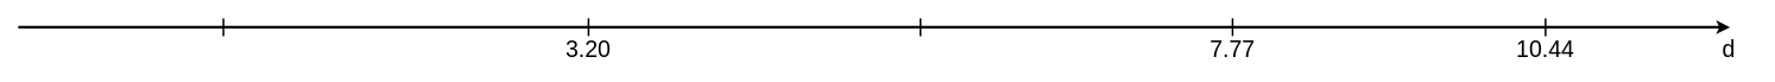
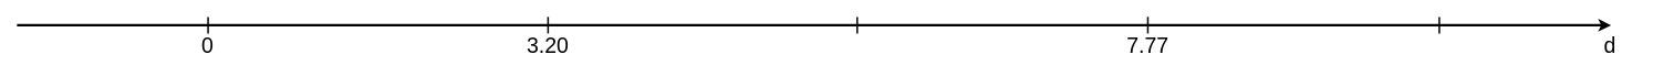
  <mxCell id="0" />
  <mxCell id="1" parent="0" />
  <mxCell id="2" value="" style="endArrow=classic;html=1;rounded=0;strokeWidth=3;fillColor=#dae8fc;strokeColor=#000000;" edge="1" parent="1"><mxGeometry width="50" height="50" relative="1" as="geometry"><mxPoint x="20" y="30" as="sourcePoint" /><mxPoint x="1941" y="30" as="targetPoint" /></mxGeometry></mxCell>
+ <mxCell id="3" value="&lt;font style=&quot;font-size: 26px&quot;&gt;0&lt;/font&gt;" style="text;html=1;strokeColor=none;fillColor=none;align=center;verticalAlign=middle;whiteSpace=wrap;rounded=0;" vertex="1" parent="1"><mxGeometry x="220.25" y="40" width="60" height="30" as="geometry" /></mxCell>
  <mxCell id="4" value="" style="line;strokeWidth=2;direction=south;html=1;fontSize=26;" vertex="1" parent="1"><mxGeometry x="245.25" y="20" width="10" height="20" as="geometry" /></mxCell>
  <mxCell id="5" value="&lt;font style=&quot;font-size: 26px&quot;&gt;3.20&lt;/font&gt;" style="text;html=1;strokeColor=none;fillColor=none;align=center;verticalAlign=middle;whiteSpace=wrap;rounded=0;" vertex="1" parent="1"><mxGeometry x="630" y="40" width="60" height="30" as="geometry" /></mxCell>
  <mxCell id="6" value="" style="line;strokeWidth=2;direction=south;html=1;fontSize=26;" vertex="1" parent="1"><mxGeometry x="655" y="20" width="10" height="20" as="geometry" /></mxCell>
  <mxCell id="7" value="&lt;font style=&quot;font-size: 26px&quot;&gt;7.77&lt;/font&gt;" style="text;html=1;strokeColor=none;fillColor=none;align=center;verticalAlign=middle;whiteSpace=wrap;rounded=0;" vertex="1" parent="1"><mxGeometry x="1352.76" y="40" width="60" height="30" as="geometry" /></mxCell>
  <mxCell id="8" value="" style="line;strokeWidth=2;direction=south;html=1;fontSize=26;" vertex="1" parent="1"><mxGeometry x="1377.76" y="20" width="10" height="20" as="geometry" /></mxCell>
  <mxCell id="9" value="" style="line;strokeWidth=2;direction=south;html=1;fontSize=26;" vertex="1" parent="1"><mxGeometry x="1027.53" y="20" width="10" height="20" as="geometry" /></mxCell>
- <mxCell id="10" value="&lt;font style=&quot;font-size: 26px&quot;&gt;10.44&lt;/font&gt;" style="text;html=1;strokeColor=none;fillColor=none;align=center;verticalAlign=middle;whiteSpace=wrap;rounded=0;" vertex="1" parent="1"><mxGeometry x="1704" y="40" width="60" height="30" as="geometry" /></mxCell>
  <mxCell id="11" value="" style="line;strokeWidth=2;direction=south;html=1;fontSize=26;" vertex="1" parent="1"><mxGeometry x="1729" y="20" width="10" height="20" as="geometry" /></mxCell>
  <mxCell id="12" value="&lt;font style=&quot;font-size: 26px&quot;&gt;d&lt;/font&gt;" style="text;html=1;strokeColor=none;fillColor=none;align=center;verticalAlign=middle;whiteSpace=wrap;rounded=0;" vertex="1" parent="1"><mxGeometry x="1910" y="40" width="60" height="30" as="geometry" /></mxCell>
